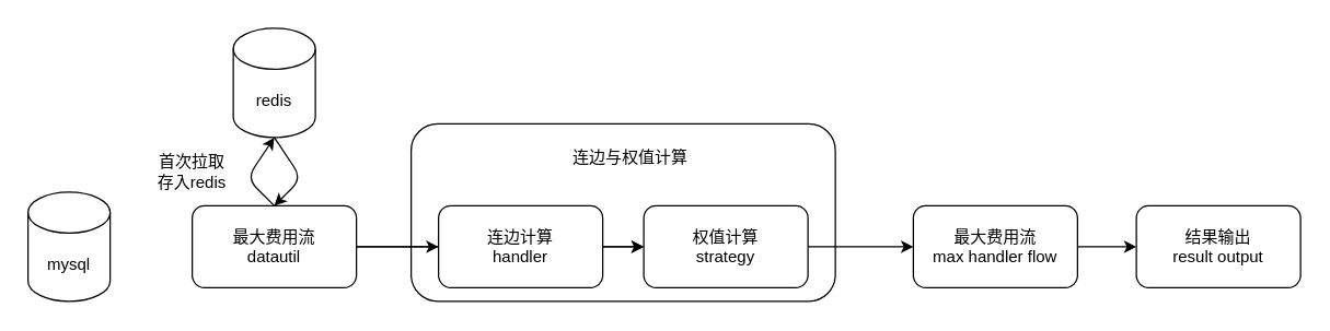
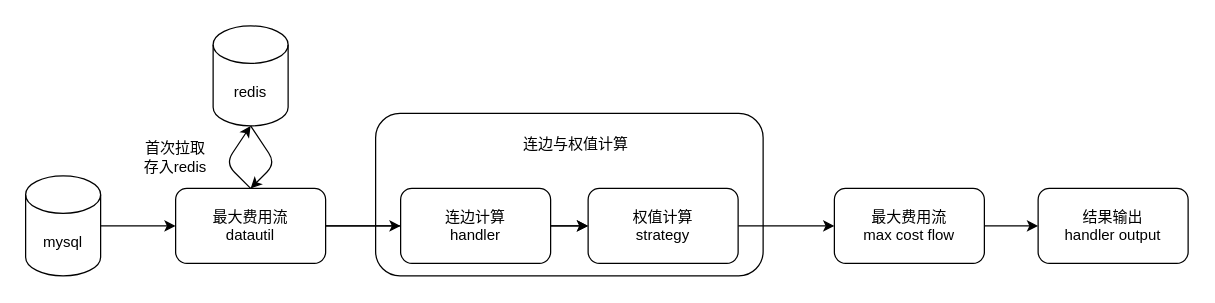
  <mxCell id="0" />
  <mxCell id="1" parent="0" />
  <mxCell id="2" value="" style="rounded=1;whiteSpace=wrap;html=1;" parent="1" vertex="1"><mxGeometry x="300" y="90" width="310" height="130" as="geometry" /></mxCell>
  <mxCell id="3" value="" style="edgeStyle=none;rounded=1;html=1;strokeColor=default;startArrow=none;startFill=0;endArrow=classic;endFill=1;" parent="1" source="4" target="19" edge="1"><mxGeometry relative="1" as="geometry" /></mxCell>
- <mxCell id="4" value="最大费用流&lt;br&gt;max handler flow" style="rounded=1;whiteSpace=wrap;html=1;" parent="1" vertex="1"><mxGeometry x="667" y="150" width="120" height="60" as="geometry" /></mxCell>
+ <mxCell id="4" value="最大费用流&lt;br&gt;max cost flow" style="rounded=1;whiteSpace=wrap;html=1;" parent="1" vertex="1"><mxGeometry x="667" y="150" width="120" height="60" as="geometry" /></mxCell>
+ <mxCell id="5" value="" style="edgeStyle=none;html=1;" parent="1" source="6" target="10" edge="1"><mxGeometry relative="1" as="geometry" /></mxCell>
  <mxCell id="6" value="mysql" style="shape=cylinder3;whiteSpace=wrap;html=1;boundedLbl=1;backgroundOutline=1;size=15;" parent="1" vertex="1"><mxGeometry x="20" y="140" width="60" height="80" as="geometry" /></mxCell>
  <mxCell id="7" value="redis" style="shape=cylinder3;whiteSpace=wrap;html=1;boundedLbl=1;backgroundOutline=1;size=15;" parent="1" vertex="1"><mxGeometry x="170" y="20" width="60" height="80" as="geometry" /></mxCell>
  <mxCell id="8" value="" style="edgeStyle=none;rounded=1;html=1;strokeColor=default;startArrow=classic;startFill=1;exitX=0.5;exitY=0;exitDx=0;exitDy=0;endArrow=none;endFill=0;" parent="1" source="10" edge="1"><mxGeometry relative="1" as="geometry"><mxPoint x="200" y="100" as="targetPoint" /><Array as="points"><mxPoint x="220" y="130" /></Array></mxGeometry></mxCell>
  <mxCell id="9" value="" style="edgeStyle=none;rounded=1;html=1;strokeColor=default;startArrow=none;startFill=0;endArrow=classic;endFill=1;" parent="1" source="10" edge="1"><mxGeometry relative="1" as="geometry"><mxPoint x="330" y="180" as="targetPoint" /></mxGeometry></mxCell>
  <mxCell id="10" value="最大费用流&lt;br&gt;datautil" style="rounded=1;whiteSpace=wrap;html=1;" parent="1" vertex="1"><mxGeometry x="140" y="150" width="120" height="60" as="geometry" /></mxCell>
  <mxCell id="11" value="" style="edgeStyle=none;html=1;rounded=1;strokeColor=default;startArrow=none;startFill=0;entryX=0.5;entryY=1;entryDx=0;entryDy=0;entryPerimeter=0;exitX=0.5;exitY=0;exitDx=0;exitDy=0;" parent="1" source="10" target="7" edge="1"><mxGeometry relative="1" as="geometry"><mxPoint x="192" y="160" as="sourcePoint" /><mxPoint x="192.857" y="110" as="targetPoint" /><Array as="points"><mxPoint x="180" y="130" /></Array></mxGeometry></mxCell>
  <mxCell id="12" value="首次拉取&lt;br&gt;存入redis" style="text;html=1;strokeColor=none;fillColor=none;align=center;verticalAlign=middle;whiteSpace=wrap;rounded=0;" parent="1" vertex="1"><mxGeometry x="100" y="110" width="80" height="30" as="geometry" /></mxCell>
  <mxCell id="13" value="连边与权值计算" style="text;html=1;strokeColor=none;fillColor=none;align=center;verticalAlign=middle;whiteSpace=wrap;rounded=0;" parent="1" vertex="1"><mxGeometry x="402.5" y="100" width="115" height="30" as="geometry" /></mxCell>
  <mxCell id="14" value="" style="edgeStyle=none;rounded=1;html=1;strokeColor=default;startArrow=classic;startFill=1;endArrow=none;endFill=0;" parent="1" target="10" edge="1"><mxGeometry relative="1" as="geometry"><mxPoint x="320" y="180" as="sourcePoint" /></mxGeometry></mxCell>
  <mxCell id="15" value="连边计算&lt;br&gt;handler" style="rounded=1;whiteSpace=wrap;html=1;" parent="1" vertex="1"><mxGeometry x="320" y="150" width="120" height="60" as="geometry" /></mxCell>
  <mxCell id="16" value="" style="edgeStyle=none;rounded=1;html=1;strokeColor=default;startArrow=classic;startFill=1;endArrow=none;endFill=0;" parent="1" source="18" target="15" edge="1"><mxGeometry relative="1" as="geometry" /></mxCell>
  <mxCell id="17" value="" style="edgeStyle=none;rounded=1;html=1;strokeColor=default;startArrow=none;startFill=0;endArrow=classic;endFill=1;" parent="1" source="18" target="4" edge="1"><mxGeometry relative="1" as="geometry" /></mxCell>
  <mxCell id="18" value="权值计算&lt;br&gt;strategy" style="rounded=1;whiteSpace=wrap;html=1;" parent="1" vertex="1"><mxGeometry x="470" y="150" width="120" height="60" as="geometry" /></mxCell>
- <mxCell id="19" value="结果输出&lt;br&gt;result output" style="rounded=1;whiteSpace=wrap;html=1;" parent="1" vertex="1"><mxGeometry x="830" y="150" width="120" height="60" as="geometry" /></mxCell>
+ <mxCell id="19" value="结果输出&lt;br&gt;handler output" style="rounded=1;whiteSpace=wrap;html=1;" parent="1" vertex="1"><mxGeometry x="830" y="150" width="120" height="60" as="geometry" /></mxCell>
  <mxCell id="20" value="" style="edgeStyle=none;rounded=1;html=1;strokeColor=default;startArrow=classic;startFill=1;endArrow=none;endFill=0;entryX=1;entryY=0.5;entryDx=0;entryDy=0;" parent="1" source="18" target="15" edge="1"><mxGeometry relative="1" as="geometry"><mxPoint x="330" y="190" as="sourcePoint" /><mxPoint x="270" y="190" as="targetPoint" /></mxGeometry></mxCell>
